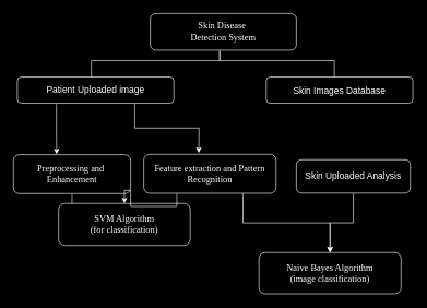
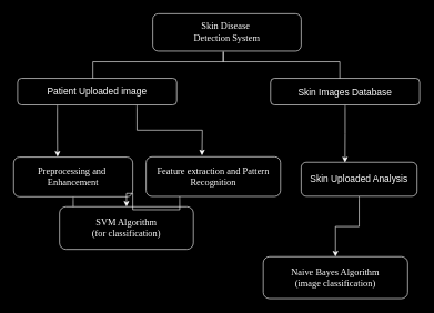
  <mxCell id="0" style=";html=1;" />
  <mxCell id="1" style=";html=1;" parent="0" />
  <mxCell id="2" value="Skin Disease&amp;nbsp;&lt;br style=&quot;font-size: 14px;&quot;&gt;Detection System" style="rounded=1;shadow=1;strokeWidth=1;fontSize=14;align=center;fillColor=#000000;strokeColor=#FFFFFF;fontColor=#FFFFFF;fontFamily=Times New Roman;whiteSpace=wrap;html=1;labelBackgroundColor=none;" parent="1" vertex="1"><mxGeometry x="229" y="20" width="223" height="56" as="geometry" /></mxCell>
  <mxCell id="3" style="edgeStyle=orthogonalEdgeStyle;rounded=0;orthogonalLoop=1;jettySize=auto;html=1;exitX=0.25;exitY=1;exitDx=0;exitDy=0;fontColor=#FFFFFF;strokeColor=#FFFFFF;" edge="1" parent="1" source="5"><mxGeometry relative="1" as="geometry"><mxPoint x="86" y="235" as="targetPoint" /></mxGeometry></mxCell>
  <mxCell id="4" style="edgeStyle=orthogonalEdgeStyle;rounded=0;orthogonalLoop=1;jettySize=auto;html=1;exitX=0.75;exitY=1;exitDx=0;exitDy=0;strokeColor=#FFFFFF;" edge="1" parent="1" source="5"><mxGeometry relative="1" as="geometry"><mxPoint x="303" y="233" as="targetPoint" /></mxGeometry></mxCell>
  <mxCell id="5" value="Patient Uploaded image" style="whiteSpace=wrap;html=1;rounded=1;shadow=1;strokeWidth=1;fontSize=14;align=center;fillColor=#000000;strokeColor=#FFFFFF;fontColor=#FFFFFF;labelBackgroundColor=none;" parent="1" vertex="1"><mxGeometry x="26" y="117" width="239" height="40" as="geometry" /></mxCell>
+ <mxCell id="6" value="" style="edgeStyle=orthogonalEdgeStyle;rounded=0;orthogonalLoop=1;jettySize=auto;exitX=0.5;exitY=1;exitDx=0;exitDy=0;fontColor=#FFFFFF;fontFamily=Times New Roman;html=1;fillColor=#000000;strokeColor=#FFFFFF;labelBackgroundColor=none;entryX=0.378;entryY=0.008;entryDx=0;entryDy=0;entryPerimeter=0;" edge="1" parent="1" source="7" target="14"><mxGeometry relative="1" as="geometry"><mxPoint x="518" y="235" as="targetPoint" /></mxGeometry></mxCell>
  <mxCell id="7" value="&lt;font style=&quot;font-size: 14px;&quot;&gt;Skin Images Database&lt;/font&gt;" style="whiteSpace=wrap;html=1;rounded=1;shadow=1;strokeWidth=1;fontSize=16;align=center;fillColor=#000000;strokeColor=#FFFFFF;fontColor=#FFFFFF;labelBackgroundColor=none;" parent="1" vertex="1"><mxGeometry x="406" y="117" width="224" height="40" as="geometry" /></mxCell>
  <mxCell id="8" value="" style="edgeStyle=orthogonalEdgeStyle;startSize=6;endFill=0;endSize=6;strokeWidth=1;fontSize=16;rounded=0;endArrow=none;fontColor=#FFFFFF;fontFamily=Times New Roman;html=1;fillColor=#000000;strokeColor=#FFFFFF;labelBackgroundColor=none;" parent="1" edge="1"><mxGeometry relative="1" as="geometry"><Array as="points"><mxPoint x="335" y="92" /><mxPoint x="139" y="92" /></Array><mxPoint x="335" y="77" as="sourcePoint" /><mxPoint x="139" y="117" as="targetPoint" /></mxGeometry></mxCell>
  <mxCell id="9" value="" style="edgeStyle=orthogonalEdgeStyle;startSize=6;endFill=0;endSize=6;strokeWidth=1;fontSize=16;rounded=0;endArrow=none;fontColor=#FFFFFF;fontFamily=Times New Roman;html=1;fillColor=#000000;strokeColor=#FFFFFF;labelBackgroundColor=none;" parent="1" edge="1"><mxGeometry relative="1" as="geometry"><Array as="points"><mxPoint x="335" y="92" /><mxPoint x="510" y="92" /></Array><mxPoint x="334.947" y="77" as="sourcePoint" /><mxPoint x="510" y="117" as="targetPoint" /></mxGeometry></mxCell>
  <mxCell id="10" value="" style="edgeStyle=orthogonalEdgeStyle;rounded=0;orthogonalLoop=1;jettySize=auto;exitX=0.5;exitY=1;exitDx=0;exitDy=0;fontColor=#FFFFFF;fontFamily=Times New Roman;html=1;fillColor=#000000;strokeColor=#FFFFFF;labelBackgroundColor=none;entryX=0.5;entryY=0;entryDx=0;entryDy=0;" edge="1" parent="1" source="11" target="12"><mxGeometry relative="1" as="geometry"><mxPoint x="333.462" y="382" as="targetPoint" /></mxGeometry></mxCell>
  <mxCell id="11" value="Preprocessing and&amp;nbsp;&lt;div style=&quot;font-size: 14px;&quot;&gt;Enhancement&lt;/div&gt;" style="rounded=1;shadow=1;strokeWidth=1;fontSize=14;align=center;fillColor=#000000;strokeColor=#FFFFFF;fontColor=#FFFFFF;fontFamily=Times New Roman;whiteSpace=wrap;html=1;labelBackgroundColor=none;" vertex="1" parent="1"><mxGeometry x="20" y="235.5" width="179" height="59.5" as="geometry" /></mxCell>
  <mxCell id="12" value="SVM Algorithm&lt;div&gt;(for classification)&lt;/div&gt;" style="rounded=1;shadow=1;strokeWidth=1;fontSize=14;align=center;fillColor=#000000;strokeColor=#FFFFFF;fontColor=#FFFFFF;fontFamily=Times New Roman;whiteSpace=wrap;html=1;labelBackgroundColor=none;" vertex="1" parent="1"><mxGeometry x="89" y="310" width="201" height="64" as="geometry" /></mxCell>
  <mxCell id="13" style="edgeStyle=orthogonalEdgeStyle;rounded=0;orthogonalLoop=1;jettySize=auto;html=1;exitX=0.5;exitY=1;exitDx=0;exitDy=0;entryX=0.5;entryY=0;entryDx=0;entryDy=0;strokeColor=#FFFFFF;" edge="1" parent="1" source="14" target="18"><mxGeometry relative="1" as="geometry"><mxPoint x="499.596" y="353.123" as="targetPoint" /></mxGeometry></mxCell>
  <mxCell id="14" value="&lt;span style=&quot;font-family: Helvetica; font-size: 14px;&quot;&gt;Skin Uploaded Analysis&lt;/span&gt;" style="rounded=1;shadow=1;strokeWidth=1;fontSize=14;align=center;fillColor=#000000;strokeColor=#FFFFFF;fontColor=#FFFFFF;fontFamily=Times New Roman;whiteSpace=wrap;html=1;labelBackgroundColor=none;" vertex="1" parent="1"><mxGeometry x="452" y="243.25" width="174" height="51" as="geometry" /></mxCell>
  <mxCell id="15" style="edgeStyle=orthogonalEdgeStyle;rounded=0;orthogonalLoop=1;jettySize=auto;html=1;exitX=0.25;exitY=1;exitDx=0;exitDy=0;entryX=0.5;entryY=0;entryDx=0;entryDy=0;strokeColor=#FFFFFF;" edge="1" parent="1" source="17" target="12"><mxGeometry relative="1" as="geometry"><mxPoint x="207.667" y="377.684" as="targetPoint" /></mxGeometry></mxCell>
- <mxCell id="16" style="edgeStyle=orthogonalEdgeStyle;rounded=0;orthogonalLoop=1;jettySize=auto;html=1;exitX=0.75;exitY=1;exitDx=0;exitDy=0;entryX=0.5;entryY=0;entryDx=0;entryDy=0;strokeColor=#FFFFFF;" edge="1" parent="1" source="17" target="18"><mxGeometry relative="1" as="geometry" /></mxCell>
  <mxCell id="17" value="Feature extraction and Pattern Recognition" style="rounded=1;shadow=1;strokeWidth=1;fontSize=14;align=center;fillColor=#000000;strokeColor=#FFFFFF;fontColor=#FFFFFF;fontFamily=Times New Roman;whiteSpace=wrap;html=1;labelBackgroundColor=none;" vertex="1" parent="1"><mxGeometry x="219" y="235" width="202" height="59.5" as="geometry" /></mxCell>
  <mxCell id="18" value="Naive Bayes Algorithm&lt;div&gt;(image classification)&lt;/div&gt;" style="rounded=1;shadow=1;strokeWidth=1;fontSize=14;align=center;fillColor=#000000;strokeColor=#FFFFFF;fontColor=#FFFFFF;fontFamily=Times New Roman;whiteSpace=wrap;html=1;labelBackgroundColor=none;" vertex="1" parent="1"><mxGeometry x="395" y="385" width="217" height="63" as="geometry" /></mxCell>
